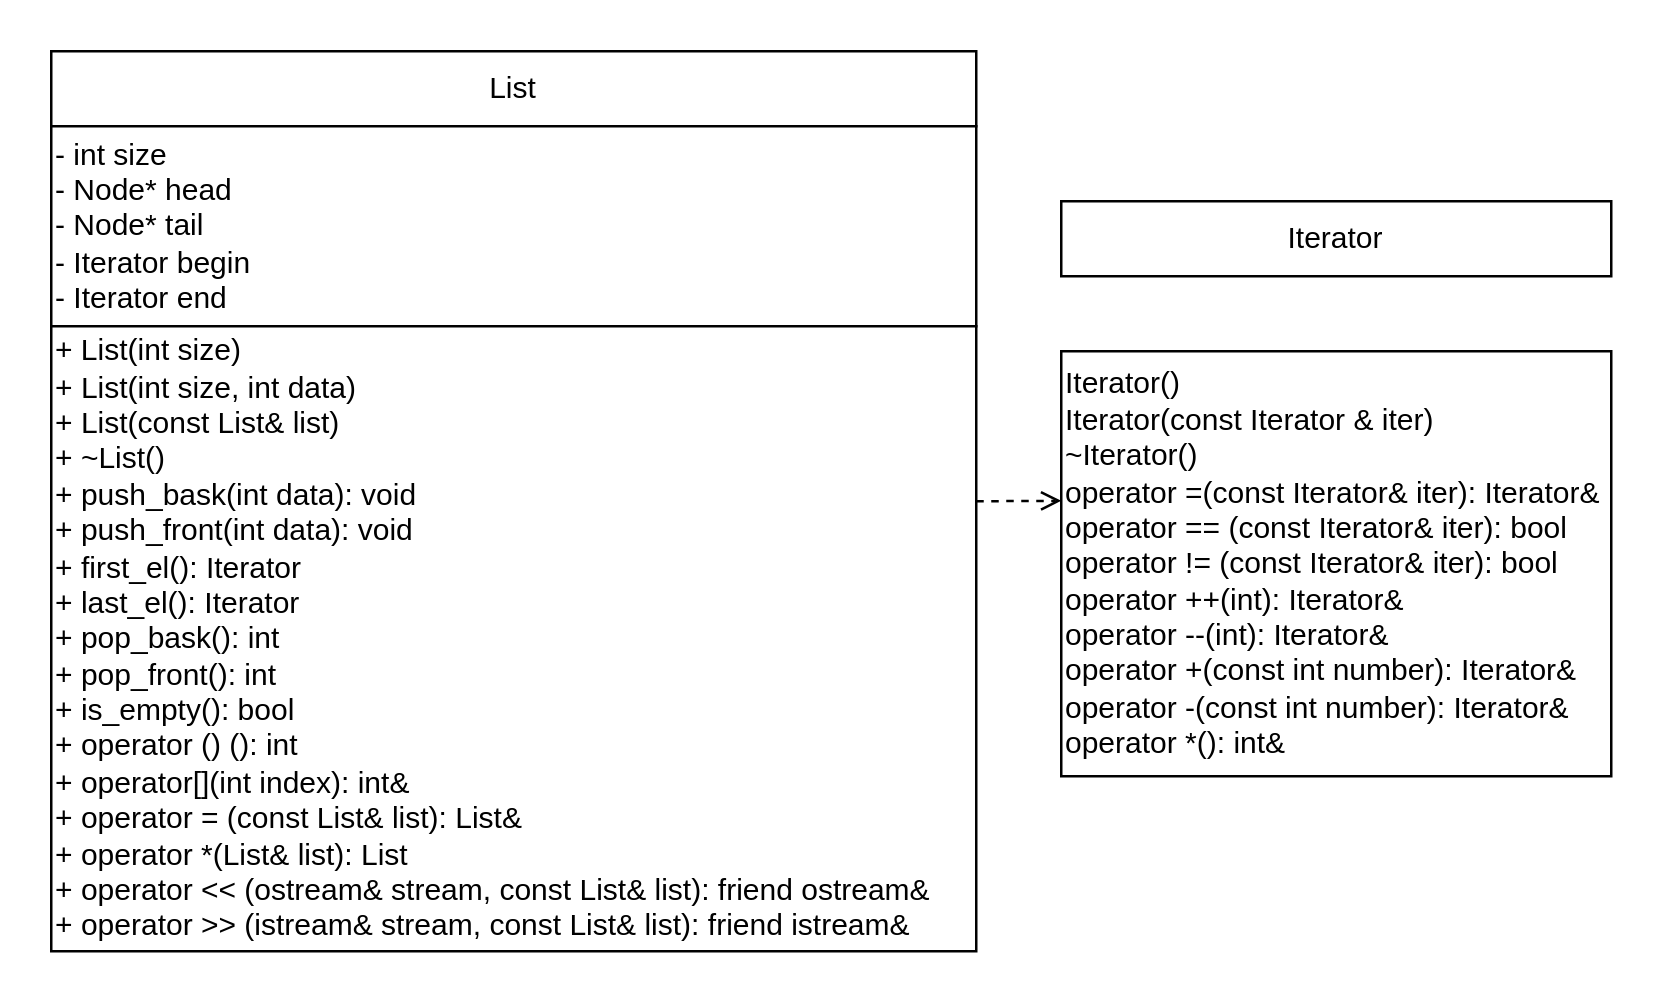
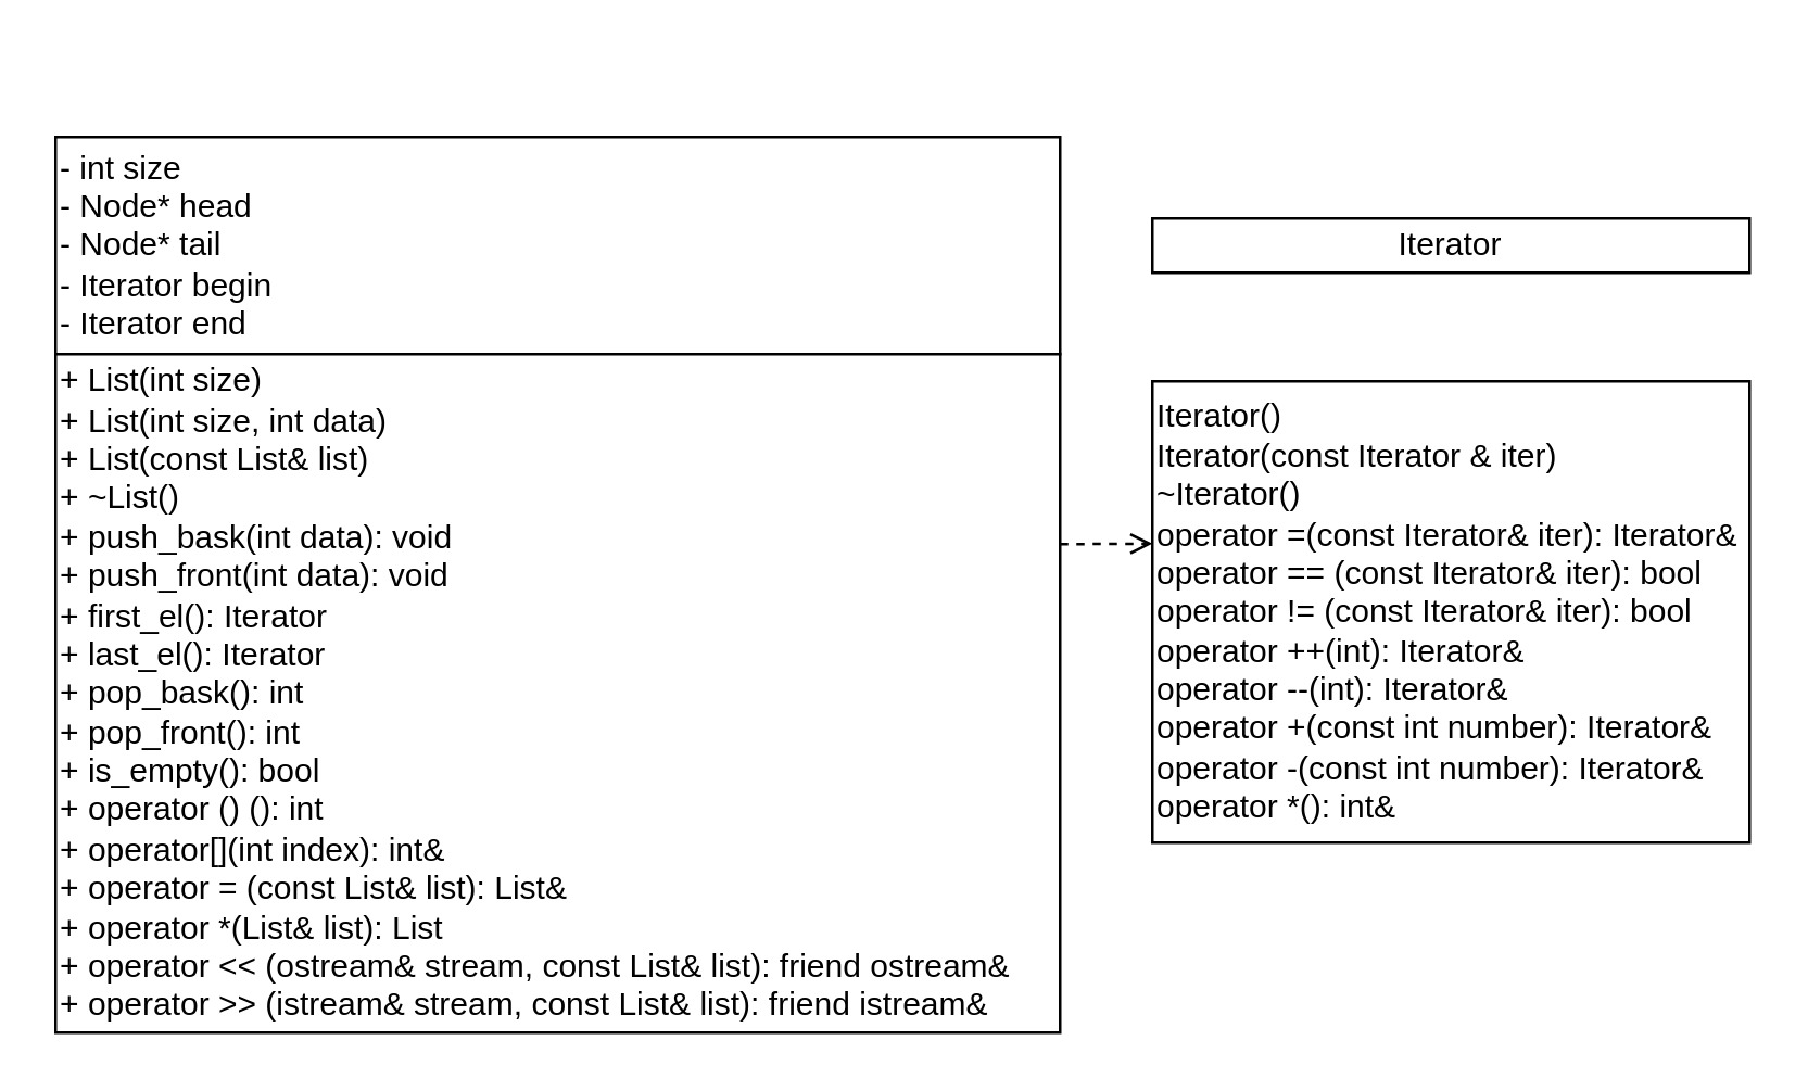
  <mxCell id="0" />
  <mxCell id="1" parent="0" />
- <mxCell id="2" value="List" style="rounded=0;whiteSpace=wrap;html=1;" vertex="1" parent="1"><mxGeometry x="20" y="20" width="370" height="30" as="geometry" /></mxCell>
  <mxCell id="3" value="&lt;div&gt;- int size&lt;/div&gt;&lt;div&gt;- Node* head&lt;/div&gt;&lt;div&gt;- Node* tail&lt;/div&gt;&lt;div&gt;- Iterator begin&lt;/div&gt;&lt;div style=&quot;&quot;&gt;- Iterator end&lt;/div&gt;" style="rounded=0;whiteSpace=wrap;html=1;align=left;" vertex="1" parent="1"><mxGeometry x="20" y="50" width="370" height="80" as="geometry" /></mxCell>
  <mxCell id="4" value="&lt;div&gt;+ List(int size)&lt;/div&gt;&lt;div&gt;&lt;span style=&quot;background-color: initial;&quot;&gt;+&lt;/span&gt;&lt;span style=&quot;background-color: initial;&quot;&gt;&amp;nbsp;&lt;/span&gt;List(int size, int data)&lt;/div&gt;&lt;div&gt;&lt;span style=&quot;background-color: initial;&quot;&gt;+&lt;/span&gt;&lt;span style=&quot;background-color: initial;&quot;&gt;&amp;nbsp;&lt;/span&gt;List(const List&amp;amp; list)&lt;/div&gt;&lt;div&gt;&lt;span style=&quot;background-color: initial;&quot;&gt;+&lt;/span&gt;&lt;span style=&quot;background-color: initial;&quot;&gt;&amp;nbsp;&lt;/span&gt;~List()&lt;/div&gt;&lt;div&gt;&lt;span style=&quot;background-color: initial;&quot;&gt;+&lt;/span&gt;&lt;span style=&quot;background-color: initial;&quot;&gt;&amp;nbsp;&lt;/span&gt;push_bask(int data):&amp;nbsp;&lt;span style=&quot;background-color: initial;&quot;&gt;void&lt;/span&gt;&lt;/div&gt;&lt;div&gt;&lt;span style=&quot;background-color: initial;&quot;&gt;+&lt;/span&gt;&lt;span style=&quot;background-color: initial;&quot;&gt;&amp;nbsp;&lt;/span&gt;push_front(int data):&amp;nbsp;&lt;span style=&quot;background-color: initial;&quot;&gt;void&lt;/span&gt;&lt;/div&gt;&lt;div&gt;&lt;span style=&quot;background-color: initial;&quot;&gt;+&lt;/span&gt;&lt;span style=&quot;background-color: initial;&quot;&gt;&amp;nbsp;&lt;/span&gt;first_el():&amp;nbsp;&lt;span style=&quot;background-color: initial;&quot;&gt;Iterator&lt;/span&gt;&lt;span style=&quot;background-color: initial;&quot;&gt;&amp;nbsp;&lt;/span&gt;&lt;/div&gt;&lt;div&gt;&lt;span style=&quot;background-color: initial;&quot;&gt;+&lt;/span&gt;&lt;span style=&quot;background-color: initial;&quot;&gt;&amp;nbsp;&lt;/span&gt;last_el():&amp;nbsp;&lt;span style=&quot;background-color: initial;&quot;&gt;Iterator&lt;/span&gt;&lt;span style=&quot;background-color: initial;&quot;&gt;&amp;nbsp;&lt;/span&gt;&lt;/div&gt;&lt;div&gt;&lt;span style=&quot;background-color: initial;&quot;&gt;+&lt;/span&gt;&lt;span style=&quot;background-color: initial;&quot;&gt;&amp;nbsp;&lt;/span&gt;pop_bask():&amp;nbsp;&lt;span style=&quot;background-color: initial;&quot;&gt;int&lt;/span&gt;&lt;span style=&quot;background-color: initial;&quot;&gt;&amp;nbsp;&lt;/span&gt;&lt;/div&gt;&lt;div&gt;&lt;span style=&quot;background-color: initial;&quot;&gt;+&lt;/span&gt;&lt;span style=&quot;background-color: initial;&quot;&gt;&amp;nbsp;&lt;/span&gt;pop_front():&amp;nbsp;&lt;span style=&quot;background-color: initial;&quot;&gt;int&lt;/span&gt;&lt;span style=&quot;background-color: initial;&quot;&gt;&amp;nbsp;&lt;/span&gt;&lt;/div&gt;&lt;div&gt;&lt;span style=&quot;background-color: initial;&quot;&gt;+&lt;/span&gt;&lt;span style=&quot;background-color: initial;&quot;&gt;&amp;nbsp;&lt;/span&gt;is_empty():&amp;nbsp;&lt;span style=&quot;background-color: initial;&quot;&gt;bool&lt;/span&gt;&lt;span style=&quot;background-color: initial;&quot;&gt;&amp;nbsp;&lt;/span&gt;&lt;/div&gt;&lt;div&gt;&lt;span style=&quot;background-color: initial;&quot;&gt;+&lt;/span&gt;&lt;span style=&quot;background-color: initial;&quot;&gt;&amp;nbsp;&lt;/span&gt;operator () ():&amp;nbsp;&lt;span style=&quot;background-color: initial;&quot;&gt;int&lt;/span&gt;&lt;span style=&quot;background-color: initial;&quot;&gt;&amp;nbsp;&lt;/span&gt;&lt;/div&gt;&lt;div&gt;&lt;span style=&quot;background-color: initial;&quot;&gt;+&lt;/span&gt;&lt;span style=&quot;background-color: initial;&quot;&gt;&amp;nbsp;&lt;/span&gt;operator[](int index):&amp;nbsp;&lt;span style=&quot;background-color: initial;&quot;&gt;int&amp;amp;&lt;/span&gt;&lt;span style=&quot;background-color: initial;&quot;&gt;&amp;nbsp;&lt;/span&gt;&lt;/div&gt;&lt;div&gt;&lt;span style=&quot;background-color: initial;&quot;&gt;+&lt;/span&gt;&lt;span style=&quot;background-color: initial;&quot;&gt;&amp;nbsp;&lt;/span&gt;operator = (const List&amp;amp; list):&amp;nbsp;&lt;span style=&quot;background-color: initial;&quot;&gt;List&amp;amp;&lt;/span&gt;&lt;span style=&quot;background-color: initial;&quot;&gt;&amp;nbsp;&lt;/span&gt;&lt;/div&gt;&lt;div&gt;&lt;span style=&quot;background-color: initial;&quot;&gt;+&lt;/span&gt;&lt;span style=&quot;background-color: initial;&quot;&gt;&amp;nbsp;&lt;/span&gt;operator *(List&amp;amp; list):&amp;nbsp;&lt;span style=&quot;background-color: initial;&quot;&gt;List&lt;/span&gt;&lt;span style=&quot;background-color: initial;&quot;&gt;&amp;nbsp;&lt;/span&gt;&lt;/div&gt;&lt;div&gt;&lt;span style=&quot;background-color: initial;&quot;&gt;+&lt;/span&gt;&lt;span style=&quot;background-color: initial;&quot;&gt;&amp;nbsp;&lt;/span&gt;operator &amp;lt;&amp;lt; (ostream&amp;amp; stream, const List&amp;amp; list):&amp;nbsp;&lt;span style=&quot;background-color: initial;&quot;&gt;friend ostream&amp;amp;&lt;/span&gt;&lt;span style=&quot;background-color: initial;&quot;&gt;&amp;nbsp;&lt;/span&gt;&lt;/div&gt;&lt;div&gt;&lt;span style=&quot;background-color: initial;&quot;&gt;+&lt;/span&gt;&lt;span style=&quot;background-color: initial;&quot;&gt;&amp;nbsp;&lt;/span&gt;operator &amp;gt;&amp;gt; (istream&amp;amp; stream, const List&amp;amp; list):&amp;nbsp;&lt;span style=&quot;background-color: initial;&quot;&gt;friend istream&amp;amp;&lt;/span&gt;&lt;span style=&quot;background-color: initial;&quot;&gt;&amp;nbsp;&lt;/span&gt;&lt;/div&gt;" style="rounded=0;whiteSpace=wrap;html=1;align=left;" vertex="1" parent="1"><mxGeometry x="20" y="130" width="370" height="250" as="geometry" /></mxCell>
- <mxCell id="5" value="Iterator" style="rounded=0;whiteSpace=wrap;html=1;" vertex="1" parent="1"><mxGeometry x="424" y="80" width="220" height="30" as="geometry" /></mxCell>
+ <mxCell id="5" value="Iterator" style="rounded=0;whiteSpace=wrap;html=1;" vertex="1" parent="1"><mxGeometry x="424" y="80" width="220" height="20" as="geometry" /></mxCell>
  <mxCell id="6" value="&lt;div&gt;Iterator()&lt;/div&gt;&lt;div&gt;Iterator(const Iterator &amp;amp; iter)&lt;/div&gt;&lt;div&gt;~Iterator()&amp;nbsp;&lt;/div&gt;&lt;div&gt;operator =(const Iterator&amp;amp; iter):&amp;nbsp;&lt;span style=&quot;background-color: initial;&quot;&gt;Iterator&amp;amp;&lt;/span&gt;&lt;span style=&quot;background-color: initial;&quot;&gt;&amp;nbsp;&lt;/span&gt;&lt;/div&gt;&lt;div&gt;operator == (const Iterator&amp;amp; iter):&amp;nbsp;&lt;span style=&quot;background-color: initial;&quot;&gt;bool&lt;/span&gt;&lt;span style=&quot;background-color: initial;&quot;&gt;&amp;nbsp;&lt;/span&gt;&lt;/div&gt;&lt;div&gt;operator != (const Iterator&amp;amp; iter):&amp;nbsp;&lt;span style=&quot;background-color: initial;&quot;&gt;bool&lt;/span&gt;&lt;span style=&quot;background-color: initial;&quot;&gt;&amp;nbsp;&lt;/span&gt;&lt;/div&gt;&lt;div&gt;operator ++(int):&amp;nbsp;&lt;span style=&quot;background-color: initial;&quot;&gt;Iterator&amp;amp;&lt;/span&gt;&lt;span style=&quot;background-color: initial;&quot;&gt;&amp;nbsp;&lt;/span&gt;&lt;/div&gt;&lt;div&gt;operator --(int):&amp;nbsp;&lt;span style=&quot;background-color: initial;&quot;&gt;Iterator&amp;amp;&lt;/span&gt;&lt;span style=&quot;background-color: initial;&quot;&gt;&amp;nbsp;&lt;/span&gt;&lt;/div&gt;&lt;div&gt;operator +(const int number):&amp;nbsp;&lt;span style=&quot;background-color: initial;&quot;&gt;Iterator&amp;amp;&lt;/span&gt;&lt;span style=&quot;background-color: initial;&quot;&gt;&amp;nbsp;&lt;/span&gt;&lt;/div&gt;&lt;div&gt;operator -(const int number):&amp;nbsp;&lt;span style=&quot;background-color: initial;&quot;&gt;Iterator&amp;amp;&lt;/span&gt;&lt;span style=&quot;background-color: initial;&quot;&gt;&amp;nbsp;&lt;/span&gt;&lt;/div&gt;&lt;div&gt;operator *():&amp;nbsp;&lt;span style=&quot;background-color: initial;&quot;&gt;int&amp;amp;&lt;/span&gt;&lt;span style=&quot;background-color: initial;&quot;&gt;&amp;nbsp;&lt;/span&gt;&lt;/div&gt;" style="rounded=0;whiteSpace=wrap;html=1;align=left;" vertex="1" parent="1"><mxGeometry x="424" y="140" width="220" height="170" as="geometry" /></mxCell>
  <mxCell id="7" value="" style="endArrow=open;html=1;rounded=0;dashed=1;endFill=0;entryX=0;entryY=0.352;entryDx=0;entryDy=0;entryPerimeter=0;" edge="1" parent="1" target="6"><mxGeometry width="50" height="50" relative="1" as="geometry"><mxPoint x="390" y="200" as="sourcePoint" /><mxPoint x="420" y="200" as="targetPoint" /></mxGeometry></mxCell>
